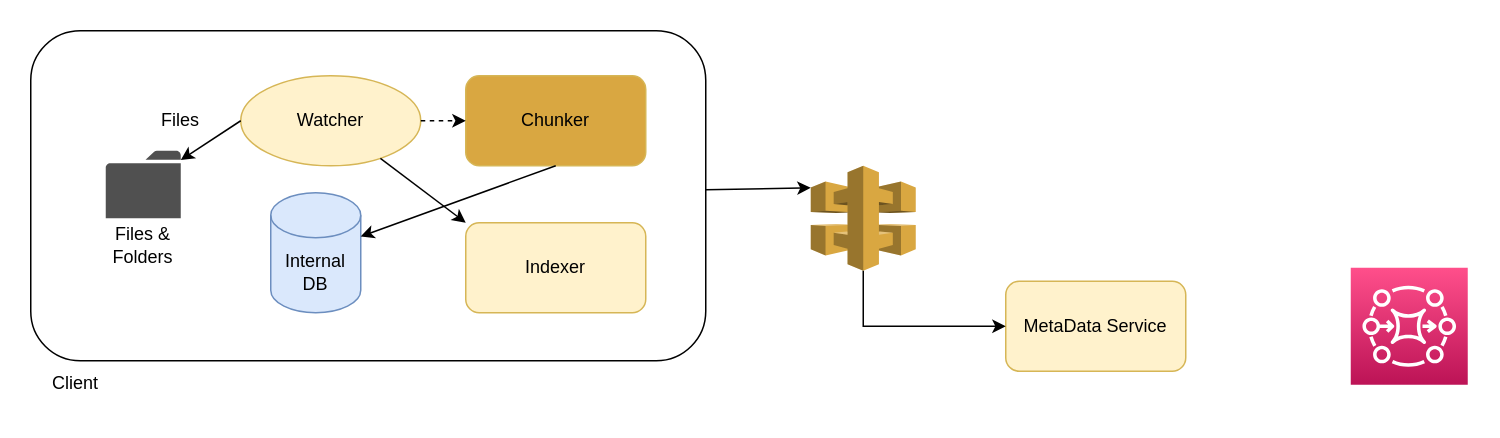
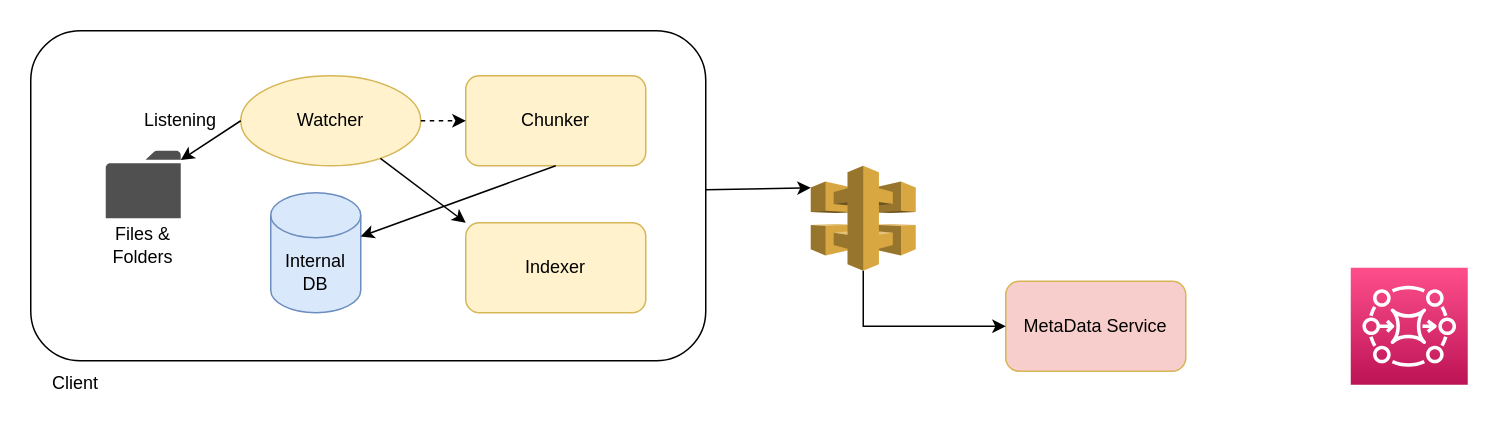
  <mxCell id="0" />
  <mxCell id="1" parent="0" />
  <mxCell id="2" value="" style="rounded=1;whiteSpace=wrap;html=1;" vertex="1" parent="1"><mxGeometry x="20" y="20" width="450" height="220" as="geometry" /></mxCell>
- <mxCell id="3" value="Chunker" style="rounded=1;whiteSpace=wrap;html=1;fillColor=#d9a741;strokeColor=#d6b656;" vertex="1" parent="1"><mxGeometry x="310" y="50" width="120" height="60" as="geometry" /></mxCell>
+ <mxCell id="3" value="Chunker" style="rounded=1;whiteSpace=wrap;html=1;fillColor=#fff2cc;strokeColor=#d6b656;" vertex="1" parent="1"><mxGeometry x="310" y="50" width="120" height="60" as="geometry" /></mxCell>
  <mxCell id="4" value="Internal DB" style="shape=cylinder3;whiteSpace=wrap;html=1;boundedLbl=1;backgroundOutline=1;size=15;fillColor=#dae8fc;strokeColor=#6c8ebf;" vertex="1" parent="1"><mxGeometry x="180" y="128" width="60" height="80" as="geometry" /></mxCell>
  <mxCell id="5" value="Watcher" style="ellipse;whiteSpace=wrap;html=1;fillColor=#fff2cc;strokeColor=#d6b656;" vertex="1" parent="1"><mxGeometry x="160" y="50" width="120" height="60" as="geometry" /></mxCell>
  <mxCell id="6" value="Indexer" style="rounded=1;whiteSpace=wrap;html=1;fillColor=#fff2cc;strokeColor=#d6b656;" vertex="1" parent="1"><mxGeometry x="310" y="148" width="120" height="60" as="geometry" /></mxCell>
  <mxCell id="7" value="" style="endArrow=classic;html=1;rounded=0;exitX=1;exitY=0.5;exitDx=0;exitDy=0;entryX=0;entryY=0.5;entryDx=0;entryDy=0;dashed=1;" edge="1" parent="1" source="5" target="3"><mxGeometry width="50" height="50" relative="1" as="geometry"><mxPoint x="440" y="240" as="sourcePoint" /><mxPoint x="490" y="190" as="targetPoint" /></mxGeometry></mxCell>
  <mxCell id="8" value="" style="sketch=0;pointerEvents=1;shadow=0;dashed=0;html=1;strokeColor=none;fillColor=#505050;labelPosition=center;verticalLabelPosition=bottom;verticalAlign=top;outlineConnect=0;align=center;shape=mxgraph.office.concepts.folder;" vertex="1" parent="1"><mxGeometry x="70" y="100" width="50" height="45" as="geometry" /></mxCell>
  <mxCell id="9" value="" style="endArrow=classic;html=1;rounded=0;exitX=0;exitY=0.5;exitDx=0;exitDy=0;" edge="1" parent="1" source="5" target="8"><mxGeometry width="50" height="50" relative="1" as="geometry"><mxPoint x="370" y="210" as="sourcePoint" /><mxPoint x="420" y="160" as="targetPoint" /></mxGeometry></mxCell>
  <mxCell id="10" value="Files &amp;amp; Folders" style="text;html=1;strokeColor=none;fillColor=none;align=center;verticalAlign=middle;whiteSpace=wrap;rounded=0;" vertex="1" parent="1"><mxGeometry x="65" y="148" width="60" height="30" as="geometry" /></mxCell>
- <mxCell id="11" value="Files" style="text;html=1;strokeColor=none;fillColor=none;align=center;verticalAlign=middle;whiteSpace=wrap;rounded=0;" vertex="1" parent="1"><mxGeometry x="90" y="65" width="60" height="30" as="geometry" /></mxCell>
+ <mxCell id="11" value="Listening" style="text;html=1;strokeColor=none;fillColor=none;align=center;verticalAlign=middle;whiteSpace=wrap;rounded=0;" vertex="1" parent="1"><mxGeometry x="90" y="65" width="60" height="30" as="geometry" /></mxCell>
  <mxCell id="12" value="" style="endArrow=classic;html=1;rounded=0;exitX=0.5;exitY=1;exitDx=0;exitDy=0;" edge="1" parent="1" source="3" target="4"><mxGeometry width="50" height="50" relative="1" as="geometry"><mxPoint x="370" y="200" as="sourcePoint" /><mxPoint x="420" y="150" as="targetPoint" /></mxGeometry></mxCell>
  <mxCell id="13" value="" style="endArrow=classic;html=1;rounded=0;entryX=0;entryY=0;entryDx=0;entryDy=0;" edge="1" parent="1" source="5" target="6"><mxGeometry width="50" height="50" relative="1" as="geometry"><mxPoint x="370" y="200" as="sourcePoint" /><mxPoint x="420" y="150" as="targetPoint" /></mxGeometry></mxCell>
  <mxCell id="14" value="" style="sketch=0;points=[[0,0,0],[0.25,0,0],[0.5,0,0],[0.75,0,0],[1,0,0],[0,1,0],[0.25,1,0],[0.5,1,0],[0.75,1,0],[1,1,0],[0,0.25,0],[0,0.5,0],[0,0.75,0],[1,0.25,0],[1,0.5,0],[1,0.75,0]];outlineConnect=0;fontColor=#232F3E;gradientColor=#FF4F8B;gradientDirection=north;fillColor=#BC1356;strokeColor=#ffffff;dashed=0;verticalLabelPosition=bottom;verticalAlign=top;align=center;html=1;fontSize=12;fontStyle=0;aspect=fixed;shape=mxgraph.aws4.resourceIcon;resIcon=mxgraph.aws4.mq;" vertex="1" parent="1"><mxGeometry x="900" y="178" width="78" height="78" as="geometry" /></mxCell>
  <mxCell id="15" value="Client" style="text;html=1;strokeColor=none;fillColor=none;align=center;verticalAlign=middle;whiteSpace=wrap;rounded=0;" vertex="1" parent="1"><mxGeometry x="20" y="240" width="60" height="30" as="geometry" /></mxCell>
  <mxCell id="16" value="" style="outlineConnect=0;dashed=0;verticalLabelPosition=bottom;verticalAlign=top;align=center;html=1;shape=mxgraph.aws3.api_gateway;fillColor=#D9A741;gradientColor=none;" vertex="1" parent="1"><mxGeometry x="540" y="110" width="70" height="70" as="geometry" /></mxCell>
  <mxCell id="17" value="" style="endArrow=classic;html=1;rounded=0;entryX=0;entryY=0.21;entryDx=0;entryDy=0;entryPerimeter=0;" edge="1" parent="1" source="2" target="16"><mxGeometry width="50" height="50" relative="1" as="geometry"><mxPoint x="490" y="150" as="sourcePoint" /><mxPoint x="540" y="100" as="targetPoint" /></mxGeometry></mxCell>
- <mxCell id="18" value="MetaData Service" style="rounded=1;whiteSpace=wrap;html=1;fillColor=#fff2cc;strokeColor=#d6b656;" vertex="1" parent="1"><mxGeometry x="670" y="187" width="120" height="60" as="geometry" /></mxCell>
+ <mxCell id="18" value="MetaData Service" style="rounded=1;whiteSpace=wrap;html=1;fillColor=#f8cecc;strokeColor=#d6b656;" vertex="1" parent="1"><mxGeometry x="670" y="187" width="120" height="60" as="geometry" /></mxCell>
  <mxCell id="19" value="" style="endArrow=classic;html=1;rounded=0;exitX=0.5;exitY=1;exitDx=0;exitDy=0;exitPerimeter=0;entryX=0;entryY=0.5;entryDx=0;entryDy=0;edgeStyle=orthogonalEdgeStyle;" edge="1" parent="1" source="16" target="18"><mxGeometry width="50" height="50" relative="1" as="geometry"><mxPoint x="590" y="150" as="sourcePoint" /><mxPoint x="640" y="100" as="targetPoint" /></mxGeometry></mxCell>
